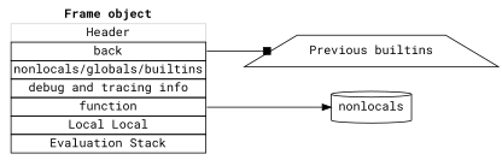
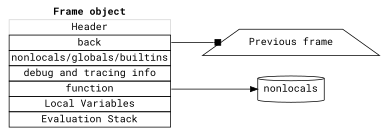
  digraph {
    fontname="Roboto Mono"
    rankdir=LR
    node [fontname="Roboto Mono"]
    edge [fontname="Roboto Mono"]
-   n1 [label=<<table border="0" cellspacing="0">                     <tr><td><b>Frame object</b></td></tr>                     <tr><td border="1" color = "lightgrey" >Header</td></tr>                     <tr><td border="1" port="back">back</td></tr>                     <tr><td border="1">nonlocals/globals/builtins</td></tr>                     <tr><td border="1">debug and tracing info</td></tr>                     <tr><td border="1" port="func">function</td></tr>                     <tr><td border="1"> Local Local </td></tr>                     <tr><td border="1">Evaluation Stack</td></tr>                 </table>> shape=none]
-   "Previous frame" [shape=trapezium label="Previous builtins"]
+   n1 [label=<<table border="0" cellspacing="0">                     <tr><td><b>Frame object</b></td></tr>                     <tr><td border="1" color = "lightgrey" >Header</td></tr>                     <tr><td border="1" port="back">back</td></tr>                     <tr><td border="1">nonlocals/globals/builtins</td></tr>                     <tr><td border="1">debug and tracing info</td></tr>                     <tr><td border="1" port="func">function</td></tr>                     <tr><td border="1"> Local Variables </td></tr>                     <tr><td border="1">Evaluation Stack</td></tr>                 </table>> shape=none]
+   "Previous frame" [shape=trapezium]
    n3 [label=nonlocals shape=cylinder]
    n1 -> "Previous frame" [arrowhead=box tailport=back]
    n1 -> n3 [arrowhead=normal tailport=func]
  }
